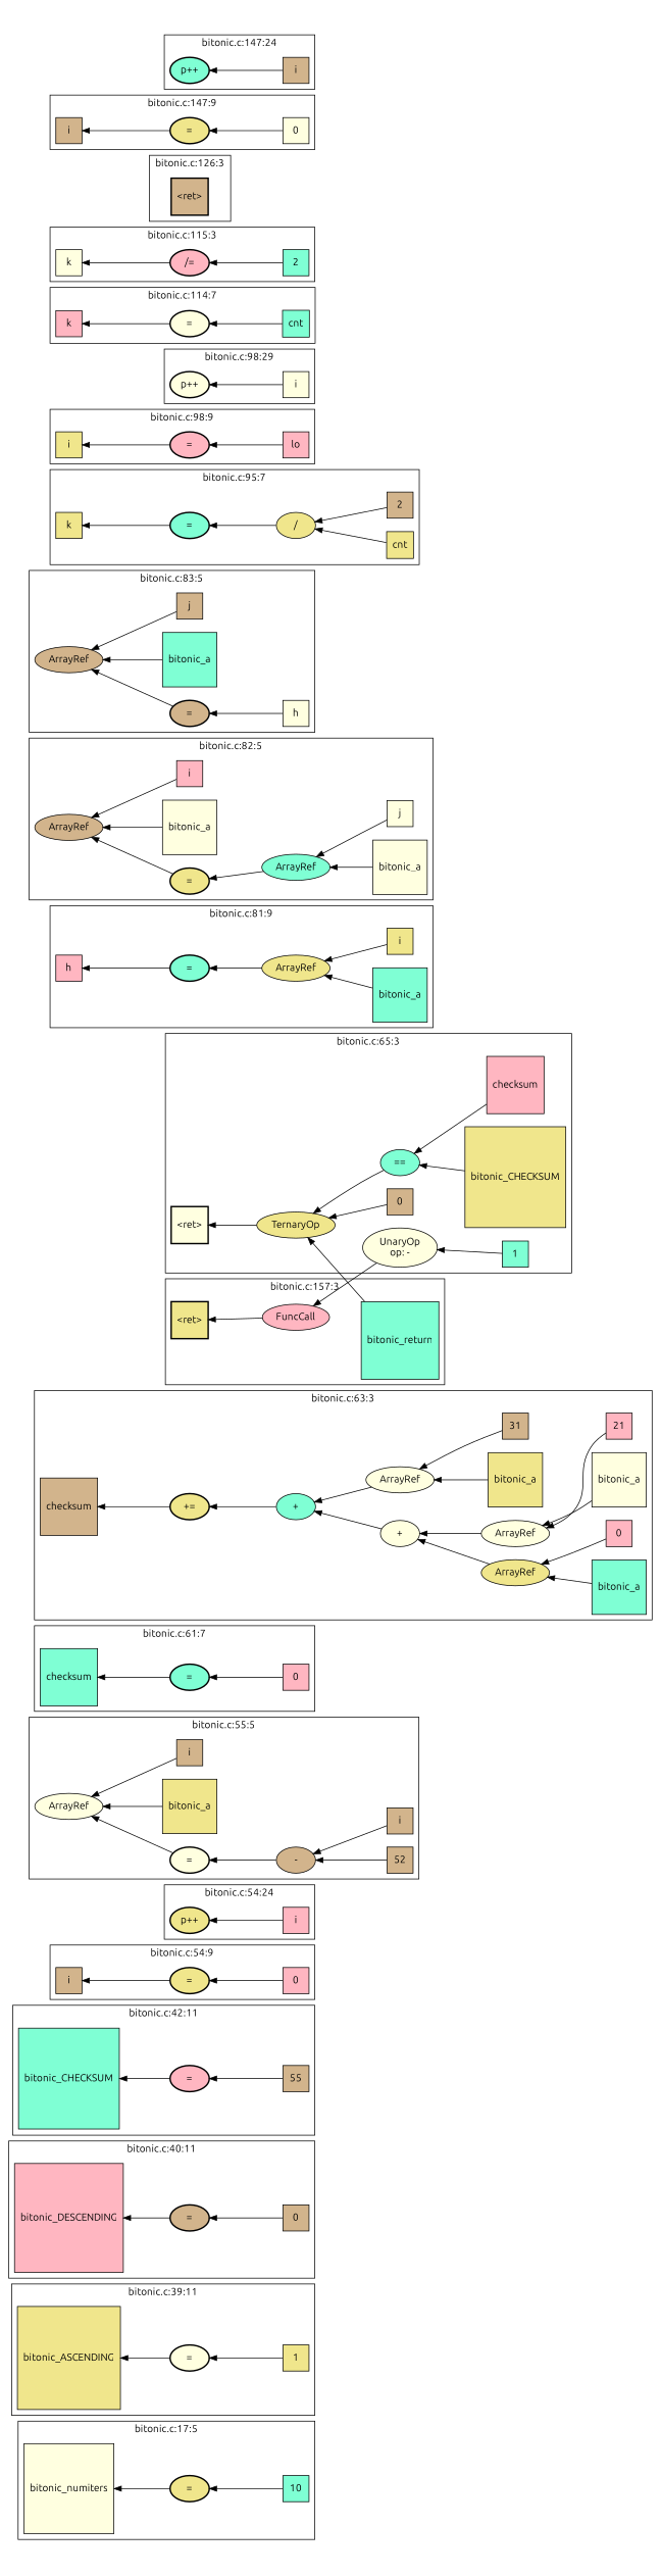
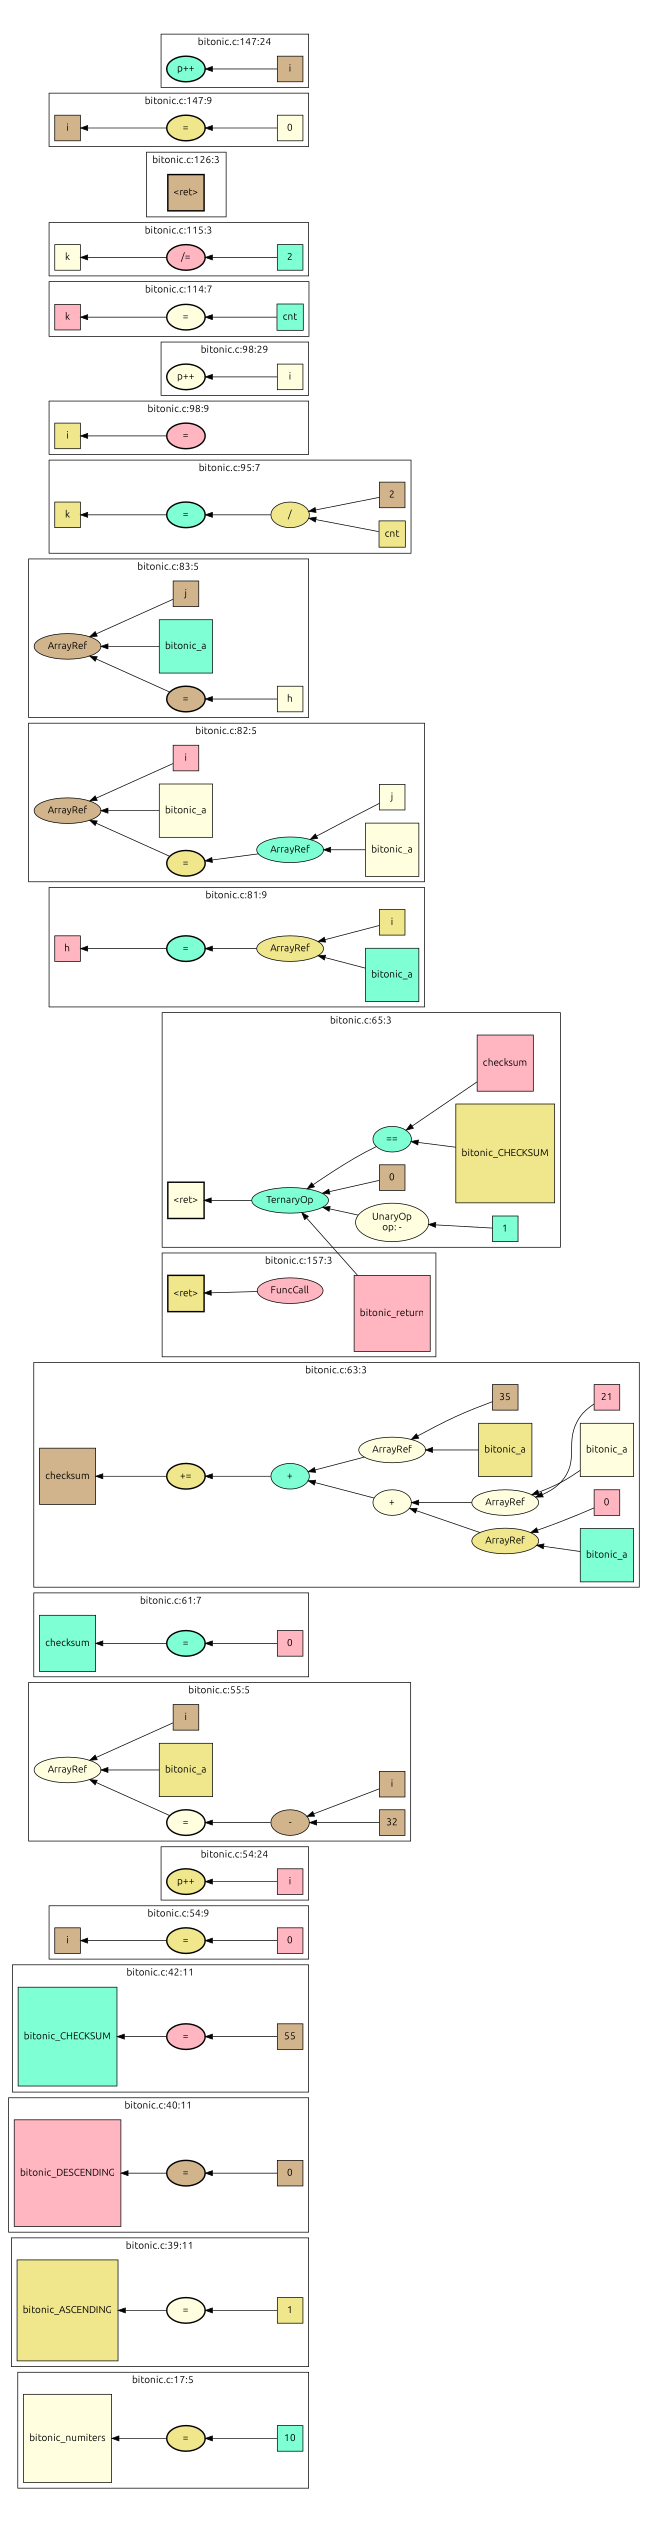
  strict graph {
    fontname=Ubuntu
    newrank=true
    rankdir=LR
    node [fontname=Ubuntu style=filled fillcolor=khaki shape=square]
    edge [fontname=Ubuntu dir=back]
    rank2 [height=0.5 style=invis width=0.013889 fillcolor="" shape=""]
    n2 [height=0.5 label="=" style="filled,bold" width=0.75 shape=""]
    n3 [fillcolor=lightyellow height=0.5 label="=" style="filled,bold" width=0.75 shape=""]
    n4 [fillcolor=tan height=0.5 label="=" style="filled,bold" width=0.75 shape=""]
    n5 [fillcolor=lightpink height=0.5 label="=" style="filled,bold" width=0.75 shape=""]
    n6 [height=0.5 label="=" style="filled,bold" width=0.75 shape=""]
    n7 [height=0.5 label="p++" style="filled,bold" width=0.75 shape=""]
    n8 [fillcolor=lightyellow height=0.5 label="=" style="filled,bold" width=0.75 shape=""]
    n9 [fillcolor=aquamarine height=0.5 label="=" style="filled,bold" width=0.75 shape=""]
    n10 [height=0.5 label="+=" style="filled,bold" width=0.75 shape=""]
    n11 [fillcolor=lightyellow height=0.65278 label="\<ret\>" style="filled,bold" width=0.65278]
    n12 [fillcolor=aquamarine height=0.5 label="=" style="filled,bold" width=0.75 shape=""]
    n13 [height=0.5 label="=" style="filled,bold" width=0.75 shape=""]
    n14 [fillcolor=tan height=0.5 label="=" style="filled,bold" width=0.75 shape=""]
    n15 [fillcolor=aquamarine height=0.5 label="=" style="filled,bold" width=0.75 shape=""]
    n16 [fillcolor=lightpink height=0.5 label="=" style="filled,bold" width=0.75 shape=""]
    n17 [fillcolor=lightyellow height=0.5 label="p++" style="filled,bold" width=0.75 shape=""]
    n18 [fillcolor=lightyellow height=0.5 label="=" style="filled,bold" width=0.75 shape=""]
    n19 [fillcolor=lightpink height=0.5 label="/=" style="filled,bold" width=0.75 shape=""]
    n20 [fillcolor=tan height=0.65278 label="\<ret\>" style="filled,bold" width=0.65278]
    n21 [height=0.5 label="=" style="filled,bold" width=0.75 shape=""]
    n22 [fillcolor=aquamarine height=0.5 label="p++" style="filled,bold" width=0.75 shape=""]
    n23 [height=0.65278 label="\<ret\>" style="filled,bold" width=0.65278]
    end [height=0.5 style=invis width=0.013889 fillcolor="" shape=""]
    n25 [fillcolor=lightpink height=0.5 label=i width=0.5]
    n26 [fillcolor=lightyellow height=0.5 label=i width=0.5]
-   n27 [fillcolor=lightpink height=0.5 label=lo width=0.5]
    n28 [height=0.5 label=i width=0.5]
    n29 [fillcolor=lightpink height=0.5 label=0 width=0.5]
    n30 [fillcolor=tan height=0.5 label=i width=0.5]
    n31 [fillcolor=tan height=0.5 label=55 width=0.5]
    n32 [fillcolor=aquamarine height=1.9028 label=bitonic_CHECKSUM width=1.9028]
    n33 [fillcolor=tan height=0.5 label=0 width=0.5]
    n34 [fillcolor=lightpink height=2.0417 label=bitonic_DESCENDING width=2.0417]
    n35 [height=0.5 label=1 width=0.5]
    n36 [height=1.9306 label=bitonic_ASCENDING width=1.9306]
    n37 [height=0.5 label="/" width=0.75 shape=""]
    n38 [height=0.5 label=cnt width=0.5]
    n39 [fillcolor=tan height=0.5 label=2 width=0.5]
    n40 [height=0.5 label=k width=0.5]
    n41 [fillcolor=aquamarine height=0.5 label=10 width=0.5]
    n42 [fillcolor=lightyellow height=1.5139 label=bitonic_numiters width=1.5139]
-   n43 [height=0.5 label=TernaryOp width=1.3721 shape=""]
+   n43 [fillcolor=aquamarine height=0.5 label=TernaryOp width=1.3721 shape=""]
    n44 [fillcolor=aquamarine height=0.5 label="==" width=0.75 shape=""]
    n45 [fillcolor=tan height=0.5 label=0 width=0.5]
    n46 [fillcolor=lightyellow height=0.74639 label="UnaryOp\nop: -" width=1.316 shape=""]
    n47 [fillcolor=lightpink height=0.98611 label=checksum width=0.98611]
    n48 [height=1.9028 label=bitonic_CHECKSUM width=1.9028]
    n49 [fillcolor=aquamarine height=0.5 label=1 width=0.5]
    n50 [fillcolor=lightpink height=0.5 label=FuncCall width=1.1916 shape=""]
-   n51 [fillcolor=aquamarine height=1.2917 label=bitonic_return width=1.2917]
+   n51 [fillcolor=lightpink height=1.2917 label=bitonic_return width=1.2917]
    n52 [fillcolor=lightyellow height=0.5 label=h width=0.5]
    n53 [fillcolor=tan height=0.5 label=ArrayRef width=1.2277 shape=""]
    n54 [fillcolor=aquamarine height=0.93056 label=bitonic_a width=0.93056]
    n55 [fillcolor=tan height=0.5 label=j width=0.5]
    n56 [fillcolor=aquamarine height=0.5 label="+" width=0.75 shape=""]
    n57 [fillcolor=lightyellow height=0.5 label="+" width=0.75 shape=""]
    n58 [fillcolor=lightyellow height=0.5 label=ArrayRef width=1.2277 shape=""]
    n59 [height=0.5 label=ArrayRef width=1.2277 shape=""]
    n60 [fillcolor=lightyellow height=0.5 label=ArrayRef width=1.2277 shape=""]
    n61 [height=0.93056 label=bitonic_a width=0.93056]
-   n62 [fillcolor=tan height=0.5 label=31 width=0.5]
+   n62 [fillcolor=tan height=0.5 label=35 width=0.5]
    n63 [fillcolor=aquamarine height=0.93056 label=bitonic_a width=0.93056]
    n64 [fillcolor=lightpink height=0.5 label=0 width=0.5]
    n65 [fillcolor=lightyellow height=0.93056 label=bitonic_a width=0.93056]
    n66 [fillcolor=lightpink height=0.5 label=21 width=0.5]
    n67 [fillcolor=tan height=0.98611 label=checksum width=0.98611]
    n68 [fillcolor=tan height=0.5 label=i width=0.5]
    n69 [fillcolor=aquamarine height=0.5 label=cnt width=0.5]
    n70 [fillcolor=lightpink height=0.5 label=k width=0.5]
    n71 [fillcolor=lightpink height=0.5 label=0 width=0.5]
    n72 [fillcolor=aquamarine height=0.98611 label=checksum width=0.98611]
    n73 [fillcolor=lightyellow height=0.5 label=0 width=0.5]
    n74 [fillcolor=tan height=0.5 label=i width=0.5]
    n75 [fillcolor=aquamarine height=0.5 label=ArrayRef width=1.2277 shape=""]
    n76 [fillcolor=lightyellow height=0.93056 label=bitonic_a width=0.93056]
    n77 [fillcolor=lightyellow height=0.5 label=j width=0.5]
    n78 [fillcolor=tan height=0.5 label=ArrayRef width=1.2277 shape=""]
    n79 [fillcolor=lightyellow height=0.93056 label=bitonic_a width=0.93056]
    n80 [fillcolor=lightpink height=0.5 label=i width=0.5]
    n81 [fillcolor=tan height=0.5 label="-" width=0.75 shape=""]
-   n82 [fillcolor=tan height=0.5 label=52 width=0.5]
+   n82 [fillcolor=tan height=0.5 label=32 width=0.5]
    n83 [fillcolor=tan height=0.5 label=i width=0.5]
    n84 [fillcolor=lightyellow height=0.5 label=ArrayRef width=1.2277 shape=""]
    n85 [height=0.93056 label=bitonic_a width=0.93056]
    n86 [fillcolor=tan height=0.5 label=i width=0.5]
    n87 [fillcolor=aquamarine height=0.5 label=2 width=0.5]
    n88 [fillcolor=lightyellow height=0.5 label=k width=0.5]
    n89 [height=0.5 label=ArrayRef width=1.2277 shape=""]
    n90 [fillcolor=aquamarine height=0.93056 label=bitonic_a width=0.93056]
    n91 [height=0.5 label=i width=0.5]
    n92 [fillcolor=lightpink height=0.5 label=h width=0.5]
    rank1 [height=0.5 style=invis width=0.013889 fillcolor="" shape=""]
    subgraph sub_1 {
      rank=same
      rank2
      n2
      n3
      n4
      n5
      n6
      n7
      n8
      n9
      n10
      n11
      n12
      n13
      n14
      n15
      n16
      n17
      n18
      n19
      n20
      n21
      n22
      n23
      end
    }
    subgraph cluster_2 {
      label="bitonic.c:54:24"
      n7
      n25
    }
    subgraph cluster_3 {
      label="bitonic.c:98:29"
      n17
      n26
    }
    subgraph cluster_4 {
      label="bitonic.c:98:9"
      n16
-     n27
      n28
    }
    subgraph cluster_5 {
      label="bitonic.c:54:9"
      n6
      n29
      n30
    }
    subgraph cluster_6 {
      label="bitonic.c:42:11"
      n5
      n31
      n32
    }
    subgraph cluster_7 {
      label="bitonic.c:40:11"
      n4
      n33
      n34
    }
    subgraph cluster_8 {
      label="bitonic.c:39:11"
      n3
      n35
      n36
    }
    subgraph cluster_9 {
      label="bitonic.c:95:7"
      n15
      n37
      n38
      n39
      n40
    }
    subgraph cluster_10 {
      label="bitonic.c:17:5"
      n2
      n41
      n42
    }
    subgraph cluster_11 {
      label="bitonic.c:65:3"
      n11
      n43
      n44
      n45
      n46
      n47
      n48
      n49
    }
    subgraph cluster_12 {
      label="bitonic.c:157:3"
      n23
      n50
      n51
    }
    subgraph cluster_13 {
      label="bitonic.c:83:5"
      n14
      n52
      n53
      n54
      n55
    }
    subgraph cluster_14 {
      label="bitonic.c:63:3"
      n10
      n56
      n57
      n58
      n59
      n60
      n61
      n62
      n63
      n64
      n65
      n66
      n67
    }
    subgraph cluster_15 {
      label="bitonic.c:147:24"
      n22
      n68
    }
    subgraph cluster_16 {
      label="bitonic.c:114:7"
      n18
      n69
      n70
    }
    subgraph cluster_17 {
      label="bitonic.c:61:7"
      n9
      n71
      n72
    }
    subgraph cluster_18 {
      label="bitonic.c:147:9"
      n21
      n73
      n74
    }
    subgraph cluster_19 {
      label="bitonic.c:126:3"
      n20
    }
    subgraph cluster_20 {
      label="bitonic.c:82:5"
      n13
      n75
      n76
      n77
      n78
      n79
      n80
    }
    subgraph cluster_21 {
      label="bitonic.c:55:5"
      n8
      n81
      n82
      n83
      n84
      n85
      n86
    }
    subgraph cluster_22 {
      label="bitonic.c:115:3"
      n19
      n87
      n88
    }
    subgraph cluster_23 {
      label="bitonic.c:81:9"
      n12
      n89
      n90
      n91
      n92
    }
    rank2 -- n2 [style=invis dir=""]
    n2 -- n3 [style=invis dir=""]
    n2 -- n41
    n3 -- n4 [style=invis dir=""]
    n3 -- n35
    n4 -- n5 [style=invis dir=""]
    n4 -- n33
    n5 -- n6 [style=invis dir=""]
    n5 -- n31
    n6 -- n7 [style=invis dir=""]
    n6 -- n29
    n7 -- n8 [style=invis dir=""]
    n7 -- n25
    n8 -- n9 [style=invis dir=""]
    n8 -- n81
    n9 -- n10 [style=invis dir=""]
    n9 -- n71
    n10 -- n11 [style=invis dir=""]
    n10 -- n56
    n11 -- n12 [style=invis dir=""]
    n11 -- n43
    n12 -- n13 [style=invis dir=""]
    n12 -- n89
    n13 -- n14 [style=invis dir=""]
    n13 -- n75
    n14 -- n15 [style=invis dir=""]
    n14 -- n52
    n15 -- n16 [style=invis dir=""]
    n15 -- n37
    n16 -- n17 [style=invis dir=""]
-   n16 -- n27
    n17 -- n18 [style=invis dir=""]
    n17 -- n26
    n18 -- n19 [style=invis dir=""]
    n18 -- n69
    n19 -- n20 [style=invis dir=""]
    n19 -- n87
    n20 -- n21 [style=invis dir=""]
    n21 -- n22 [style=invis dir=""]
    n21 -- n73
    n22 -- n23 [style=invis dir=""]
    n22 -- n68
    n23 -- end [style=invis dir=""]
    n23 -- n50
    n28 -- n16
    n30 -- n6
    n32 -- n5
    n34 -- n4
    n36 -- n3
    n37 -- n38
    n37 -- n39
    n40 -- n15
    n42 -- n2
    n43 -- n44
    n43 -- n45
-   n50 -- n46
+   n43 -- n46
    n43 -- n51
    n44 -- n47
    n44 -- n48
    n46 -- n49
    n53 -- n14
    n53 -- n54
    n53 -- n55
    n56 -- n57
    n56 -- n58
    n57 -- n59
    n57 -- n60
    n58 -- n61
    n58 -- n62
    n59 -- n63
    n59 -- n64
    n60 -- n65
    n60 -- n66
    n67 -- n10
    n70 -- n18
    n72 -- n9
    n74 -- n21
    n75 -- n76
    n75 -- n77
    n78 -- n13
    n78 -- n79
    n78 -- n80
    n81 -- n82
    n81 -- n83
    n84 -- n8
    n84 -- n85
    n84 -- n86
    n88 -- n19
    n89 -- n90
    n89 -- n91
    n92 -- n12
    rank1 -- rank2 [style=invis dir=""]
  }
